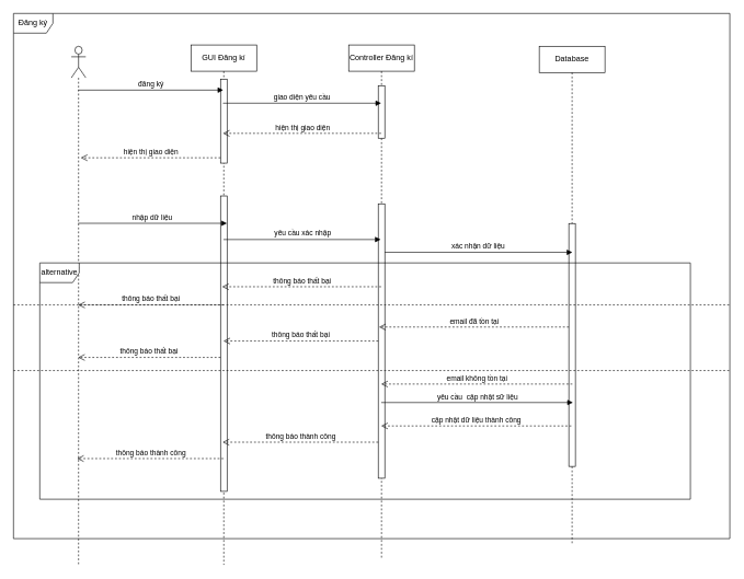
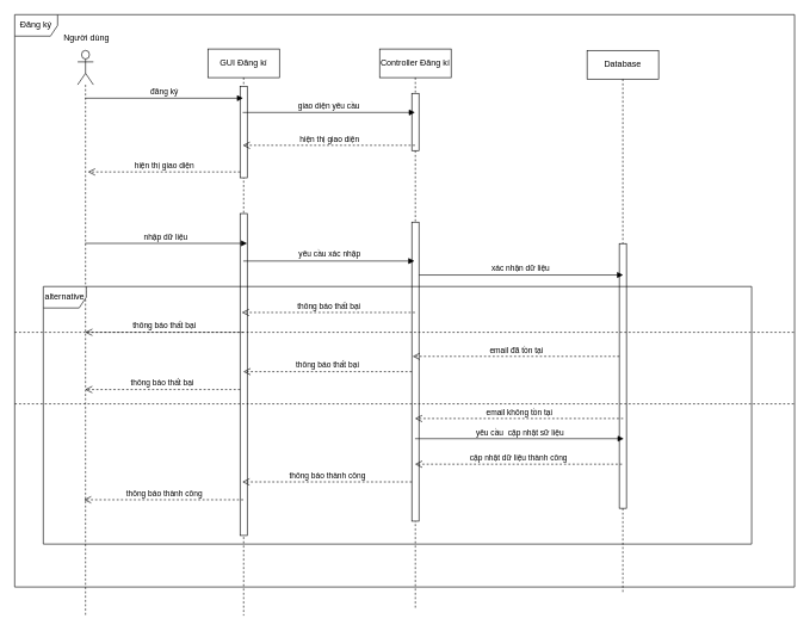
  <mxCell id="0" />
  <mxCell id="1" parent="0" />
  <mxCell id="2" value="Đăng ký" style="shape=umlFrame;whiteSpace=wrap;html=1;pointerEvents=0;" vertex="1" parent="1"><mxGeometry x="20" y="20" width="1090" height="800" as="geometry" /></mxCell>
  <mxCell id="3" value="" style="shape=umlLifeline;perimeter=lifelinePerimeter;whiteSpace=wrap;html=1;container=1;dropTarget=0;collapsible=0;recursiveResize=0;outlineConnect=0;portConstraint=eastwest;newEdgeStyle={&quot;curved&quot;:0,&quot;rounded&quot;:0};participant=umlActor;rotation=0;spacing=2;strokeWidth=1;perimeterSpacing=0;size=48;" vertex="1" parent="1"><mxGeometry x="108" y="70" width="22" height="790" as="geometry" /></mxCell>
+ <mxCell id="4" value="Người dùng" style="text;html=1;align=center;verticalAlign=middle;resizable=0;points=[];autosize=1;strokeColor=none;fillColor=none;" vertex="1" parent="1"><mxGeometry x="75" y="38" width="90" height="30" as="geometry" /></mxCell>
  <mxCell id="5" value="GUI Đăng kí" style="shape=umlLifeline;perimeter=lifelinePerimeter;whiteSpace=wrap;html=1;container=1;dropTarget=0;collapsible=0;recursiveResize=0;outlineConnect=0;portConstraint=eastwest;newEdgeStyle={&quot;curved&quot;:0,&quot;rounded&quot;:0};" vertex="1" parent="1"><mxGeometry x="290" y="68" width="100" height="792" as="geometry" /></mxCell>
  <mxCell id="6" value="" style="html=1;points=[[0,0,0,0,5],[0,1,0,0,-5],[1,0,0,0,5],[1,1,0,0,-5]];perimeter=orthogonalPerimeter;outlineConnect=0;targetShapes=umlLifeline;portConstraint=eastwest;newEdgeStyle={&quot;curved&quot;:0,&quot;rounded&quot;:0};" vertex="1" parent="5"><mxGeometry x="45" y="52" width="10" height="128" as="geometry" /></mxCell>
  <mxCell id="7" value="" style="html=1;points=[[0,0,0,0,5],[0,1,0,0,-5],[1,0,0,0,5],[1,1,0,0,-5]];perimeter=orthogonalPerimeter;outlineConnect=0;targetShapes=umlLifeline;portConstraint=eastwest;newEdgeStyle={&quot;curved&quot;:0,&quot;rounded&quot;:0};" vertex="1" parent="5"><mxGeometry x="45" y="230" width="10" height="450" as="geometry" /></mxCell>
  <mxCell id="8" value="Controller Đăng kí" style="shape=umlLifeline;perimeter=lifelinePerimeter;whiteSpace=wrap;html=1;container=1;dropTarget=0;collapsible=0;recursiveResize=0;outlineConnect=0;portConstraint=eastwest;newEdgeStyle={&quot;curved&quot;:0,&quot;rounded&quot;:0};" vertex="1" parent="1"><mxGeometry x="530" y="68" width="100" height="782" as="geometry" /></mxCell>
  <mxCell id="9" value="" style="html=1;points=[[0,0,0,0,5],[0,1,0,0,-5],[1,0,0,0,5],[1,1,0,0,-5]];perimeter=orthogonalPerimeter;outlineConnect=0;targetShapes=umlLifeline;portConstraint=eastwest;newEdgeStyle={&quot;curved&quot;:0,&quot;rounded&quot;:0};" vertex="1" parent="8"><mxGeometry x="45" y="62" width="10" height="80" as="geometry" /></mxCell>
  <mxCell id="10" value="" style="html=1;points=[[0,0,0,0,5],[0,1,0,0,-5],[1,0,0,0,5],[1,1,0,0,-5]];perimeter=orthogonalPerimeter;outlineConnect=0;targetShapes=umlLifeline;portConstraint=eastwest;newEdgeStyle={&quot;curved&quot;:0,&quot;rounded&quot;:0};" vertex="1" parent="8"><mxGeometry x="45" y="242" width="10" height="418" as="geometry" /></mxCell>
  <mxCell id="11" value="Database" style="shape=umlLifeline;perimeter=lifelinePerimeter;whiteSpace=wrap;html=1;container=1;dropTarget=0;collapsible=0;recursiveResize=0;outlineConnect=0;portConstraint=eastwest;newEdgeStyle={&quot;curved&quot;:0,&quot;rounded&quot;:0};" vertex="1" parent="1"><mxGeometry x="820" y="70" width="100" height="760" as="geometry" /></mxCell>
  <mxCell id="12" value="" style="html=1;points=[[0,0,0,0,5],[0,1,0,0,-5],[1,0,0,0,5],[1,1,0,0,-5]];perimeter=orthogonalPerimeter;outlineConnect=0;targetShapes=umlLifeline;portConstraint=eastwest;newEdgeStyle={&quot;curved&quot;:0,&quot;rounded&quot;:0};" vertex="1" parent="11"><mxGeometry x="45" y="270" width="10" height="370" as="geometry" /></mxCell>
  <mxCell id="13" value="đăng ký" style="html=1;verticalAlign=bottom;endArrow=block;curved=0;rounded=0;entryX=0.422;entryY=0.131;entryDx=0;entryDy=0;entryPerimeter=0;" edge="1" parent="1" source="3" target="6"><mxGeometry x="0.001" width="80" relative="1" as="geometry"><mxPoint x="117.833" y="139.998" as="sourcePoint" /><mxPoint x="342.2" y="139.998" as="targetPoint" /><mxPoint as="offset" /></mxGeometry></mxCell>
  <mxCell id="14" value="hiện thị giao diện" style="html=1;verticalAlign=bottom;endArrow=open;dashed=1;endSize=8;curved=0;rounded=0;entryX=0.653;entryY=0.215;entryDx=0;entryDy=0;entryPerimeter=0;" edge="1" parent="1" source="6" target="3"><mxGeometry relative="1" as="geometry"><mxPoint x="700" y="400" as="sourcePoint" /><mxPoint x="620" y="400" as="targetPoint" /></mxGeometry></mxCell>
  <mxCell id="15" value="giao diện yêu cầu" style="html=1;verticalAlign=bottom;endArrow=block;curved=0;rounded=0;exitX=0.487;exitY=0.112;exitDx=0;exitDy=0;exitPerimeter=0;" edge="1" parent="1" source="5" target="8"><mxGeometry width="80" relative="1" as="geometry"><mxPoint x="620" y="400" as="sourcePoint" /><mxPoint x="700" y="400" as="targetPoint" /></mxGeometry></mxCell>
  <mxCell id="16" value="hiện thị giao diện" style="html=1;verticalAlign=bottom;endArrow=open;dashed=1;endSize=8;curved=0;rounded=0;entryX=0.487;entryY=0.17;entryDx=0;entryDy=0;entryPerimeter=0;" edge="1" parent="1" source="8" target="5"><mxGeometry relative="1" as="geometry"><mxPoint x="700" y="400" as="sourcePoint" /><mxPoint x="620" y="400" as="targetPoint" /></mxGeometry></mxCell>
  <mxCell id="17" value="nhập dữ liệu" style="html=1;verticalAlign=bottom;endArrow=block;curved=0;rounded=0;entryX=0.548;entryY=0.343;entryDx=0;entryDy=0;entryPerimeter=0;" edge="1" parent="1" source="3" target="5"><mxGeometry x="-0.007" width="80" relative="1" as="geometry"><mxPoint x="520" y="400" as="sourcePoint" /><mxPoint x="600" y="400" as="targetPoint" /><mxPoint as="offset" /></mxGeometry></mxCell>
  <mxCell id="18" value="yêu cầu xác nhập" style="html=1;verticalAlign=bottom;endArrow=block;curved=0;rounded=0;entryX=0.487;entryY=0.379;entryDx=0;entryDy=0;entryPerimeter=0;" edge="1" parent="1" source="5" target="8"><mxGeometry width="80" relative="1" as="geometry"><mxPoint x="520" y="400" as="sourcePoint" /><mxPoint x="600" y="400" as="targetPoint" /></mxGeometry></mxCell>
  <mxCell id="19" value="alternative" style="shape=umlFrame;whiteSpace=wrap;html=1;pointerEvents=0;" vertex="1" parent="1"><mxGeometry x="60" y="400" width="990" height="360" as="geometry" /></mxCell>
  <mxCell id="20" value="thông báo thất bại" style="html=1;verticalAlign=bottom;endArrow=open;dashed=1;endSize=8;curved=0;rounded=0;entryX=0.474;entryY=0.465;entryDx=0;entryDy=0;entryPerimeter=0;" edge="1" parent="1" source="8" target="5"><mxGeometry relative="1" as="geometry"><mxPoint x="600" y="510" as="sourcePoint" /><mxPoint x="520" y="510" as="targetPoint" /></mxGeometry></mxCell>
  <mxCell id="21" value="thông báo thất bại" style="html=1;verticalAlign=bottom;endArrow=open;dashed=1;endSize=8;curved=0;rounded=0;" edge="1" parent="1" source="5" target="3"><mxGeometry relative="1" as="geometry"><mxPoint x="600" y="510" as="sourcePoint" /><mxPoint x="520" y="510" as="targetPoint" /></mxGeometry></mxCell>
  <mxCell id="22" value="" style="line;strokeWidth=1;fillColor=none;align=left;verticalAlign=middle;spacingTop=-1;spacingLeft=3;spacingRight=3;rotatable=0;labelPosition=right;points=[];portConstraint=eastwest;strokeColor=inherit;dashed=1;" vertex="1" parent="1"><mxGeometry x="20" y="460" width="1090" height="8" as="geometry" /></mxCell>
  <mxCell id="23" value="email đã tồn tại" style="html=1;verticalAlign=bottom;endArrow=open;dashed=1;endSize=8;curved=0;rounded=0;entryX=0.123;entryY=0.449;entryDx=0;entryDy=0;entryPerimeter=0;" edge="1" parent="1" source="12" target="10"><mxGeometry x="-0.005" relative="1" as="geometry"><mxPoint x="600" y="510" as="sourcePoint" /><mxPoint x="520" y="510" as="targetPoint" /><mxPoint as="offset" /></mxGeometry></mxCell>
  <mxCell id="24" value="thông báo thất bại" style="html=1;verticalAlign=bottom;endArrow=open;dashed=1;endSize=8;curved=0;rounded=0;" edge="1" parent="1" source="10" target="5"><mxGeometry relative="1" as="geometry"><mxPoint x="600" y="510" as="sourcePoint" /><mxPoint x="520" y="510" as="targetPoint" /></mxGeometry></mxCell>
  <mxCell id="25" value="" style="line;strokeWidth=1;fillColor=none;align=left;verticalAlign=middle;spacingTop=-1;spacingLeft=3;spacingRight=3;rotatable=0;labelPosition=right;points=[];portConstraint=eastwest;strokeColor=inherit;dashed=1;" vertex="1" parent="1"><mxGeometry x="20" y="560" width="1090" height="8" as="geometry" /></mxCell>
  <mxCell id="26" value="email không tồn tại" style="html=1;verticalAlign=bottom;endArrow=open;dashed=1;endSize=8;curved=0;rounded=0;exitX=0.504;exitY=0.677;exitDx=0;exitDy=0;exitPerimeter=0;" edge="1" parent="1" source="11" target="8"><mxGeometry relative="1" as="geometry"><mxPoint x="600" y="510" as="sourcePoint" /><mxPoint x="520" y="510" as="targetPoint" /></mxGeometry></mxCell>
  <mxCell id="27" value="thông báo thất bại" style="html=1;verticalAlign=bottom;endArrow=open;dashed=1;endSize=8;curved=0;rounded=0;entryX=0.472;entryY=0.6;entryDx=0;entryDy=0;entryPerimeter=0;" edge="1" parent="1" source="7" target="3"><mxGeometry x="0.007" relative="1" as="geometry"><mxPoint x="450" y="680" as="sourcePoint" /><mxPoint x="220" y="680" as="targetPoint" /><mxPoint as="offset" /></mxGeometry></mxCell>
  <mxCell id="28" value="yêu cầu&amp;nbsp; cập nhật sữ liệu" style="html=1;verticalAlign=bottom;endArrow=block;curved=0;rounded=0;entryX=0.627;entryY=0.737;entryDx=0;entryDy=0;entryPerimeter=0;" edge="1" parent="1" source="8" target="12"><mxGeometry width="80" relative="1" as="geometry"><mxPoint x="520" y="570" as="sourcePoint" /><mxPoint x="600" y="570" as="targetPoint" /></mxGeometry></mxCell>
  <mxCell id="29" value="cập nhật dữ liệu thành công" style="html=1;verticalAlign=bottom;endArrow=open;dashed=1;endSize=8;curved=0;rounded=0;exitX=0.488;exitY=0.761;exitDx=0;exitDy=0;exitPerimeter=0;" edge="1" parent="1" source="11" target="8"><mxGeometry relative="1" as="geometry"><mxPoint x="600" y="570" as="sourcePoint" /><mxPoint x="520" y="570" as="targetPoint" /></mxGeometry></mxCell>
  <mxCell id="30" value="xác nhận dữ liệu" style="html=1;verticalAlign=bottom;endArrow=block;curved=0;rounded=0;entryX=0.504;entryY=0.413;entryDx=0;entryDy=0;entryPerimeter=0;" edge="1" parent="1" source="10" target="11"><mxGeometry x="-0.006" width="80" relative="1" as="geometry"><mxPoint x="520" y="450" as="sourcePoint" /><mxPoint x="600" y="450" as="targetPoint" /><mxPoint as="offset" /></mxGeometry></mxCell>
  <mxCell id="31" value="thông báo thành công" style="html=1;verticalAlign=bottom;endArrow=open;dashed=1;endSize=8;curved=0;rounded=0;entryX=0.482;entryY=0.764;entryDx=0;entryDy=0;entryPerimeter=0;" edge="1" parent="1" source="10" target="5"><mxGeometry relative="1" as="geometry"><mxPoint x="600" y="450" as="sourcePoint" /><mxPoint x="520" y="450" as="targetPoint" /></mxGeometry></mxCell>
  <mxCell id="32" value="thông báo thành công" style="html=1;verticalAlign=bottom;endArrow=open;dashed=1;endSize=8;curved=0;rounded=0;entryX=0.397;entryY=0.795;entryDx=0;entryDy=0;entryPerimeter=0;" edge="1" parent="1" source="5" target="3"><mxGeometry x="-0.004" relative="1" as="geometry"><mxPoint x="600" y="450" as="sourcePoint" /><mxPoint x="520" y="450" as="targetPoint" /><mxPoint as="offset" /></mxGeometry></mxCell>
